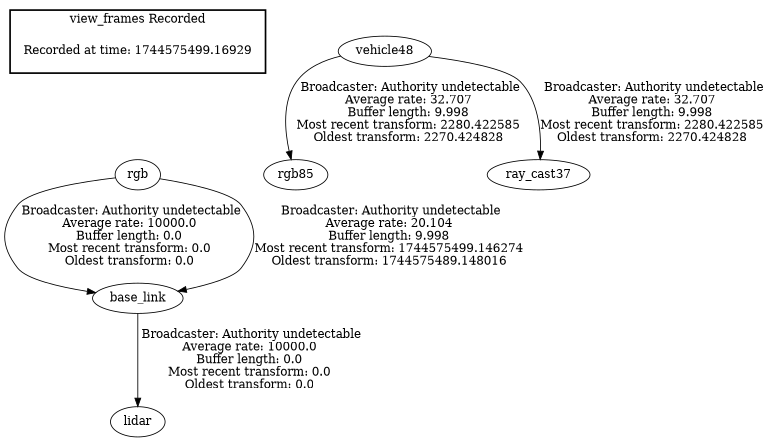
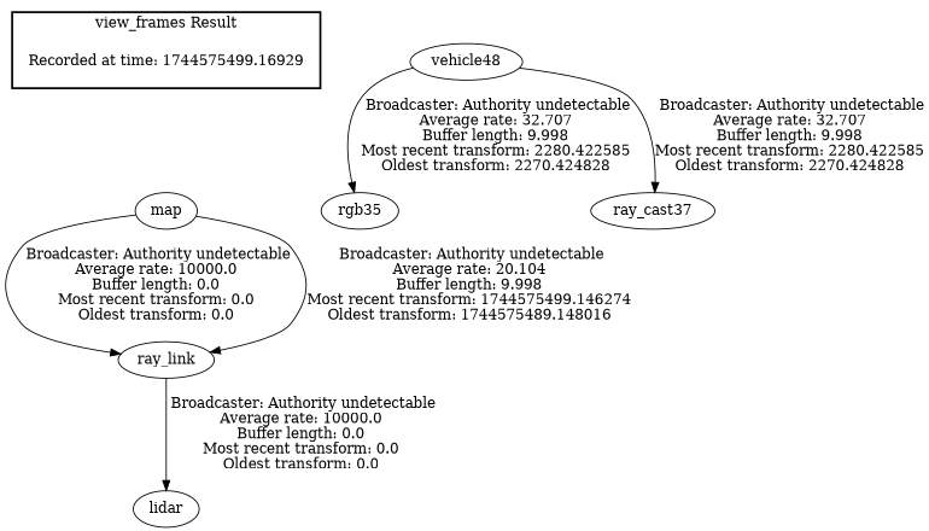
  digraph {
    "Recorded at time: 1744575499.16929" [shape=plaintext]
-   map [label=rgb]
+   map
    vehicle48
-   rgb35 [label=rgb85]
+   rgb35
    ray_cast37
-   base_link
+   base_link [label=ray_link]
    lidar
    subgraph cluster_1 {
      color=black
-     label="view_frames Recorded"
+     label="view_frames Result"
      style=bold
      "Recorded at time: 1744575499.16929"
    }
    "Recorded at time: 1744575499.16929" -> map [style=invis]
    map -> base_link [label=" Broadcaster: Authority undetectable\nAverage rate: 10000.0\nBuffer length: 0.0\nMost recent transform: 0.0\nOldest transform: 0.0\n"]
    map -> base_link [label=" Broadcaster: Authority undetectable\nAverage rate: 20.104\nBuffer length: 9.998\nMost recent transform: 1744575499.146274\nOldest transform: 1744575489.148016\n"]
    vehicle48 -> rgb35 [label=" Broadcaster: Authority undetectable\nAverage rate: 32.707\nBuffer length: 9.998\nMost recent transform: 2280.422585\nOldest transform: 2270.424828\n"]
    vehicle48 -> ray_cast37 [label=" Broadcaster: Authority undetectable\nAverage rate: 32.707\nBuffer length: 9.998\nMost recent transform: 2280.422585\nOldest transform: 2270.424828\n"]
    base_link -> lidar [label=" Broadcaster: Authority undetectable\nAverage rate: 10000.0\nBuffer length: 0.0\nMost recent transform: 0.0\nOldest transform: 0.0\n"]
  }
